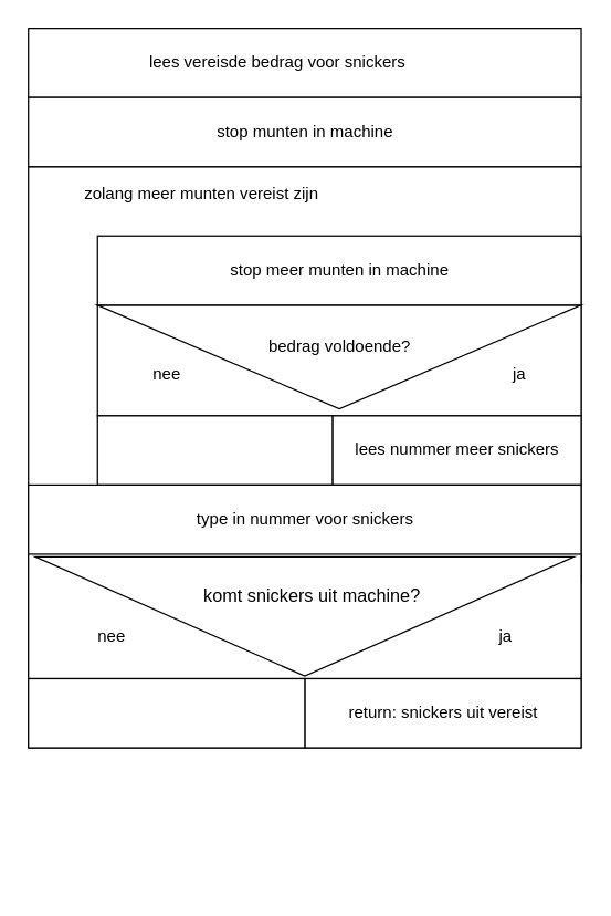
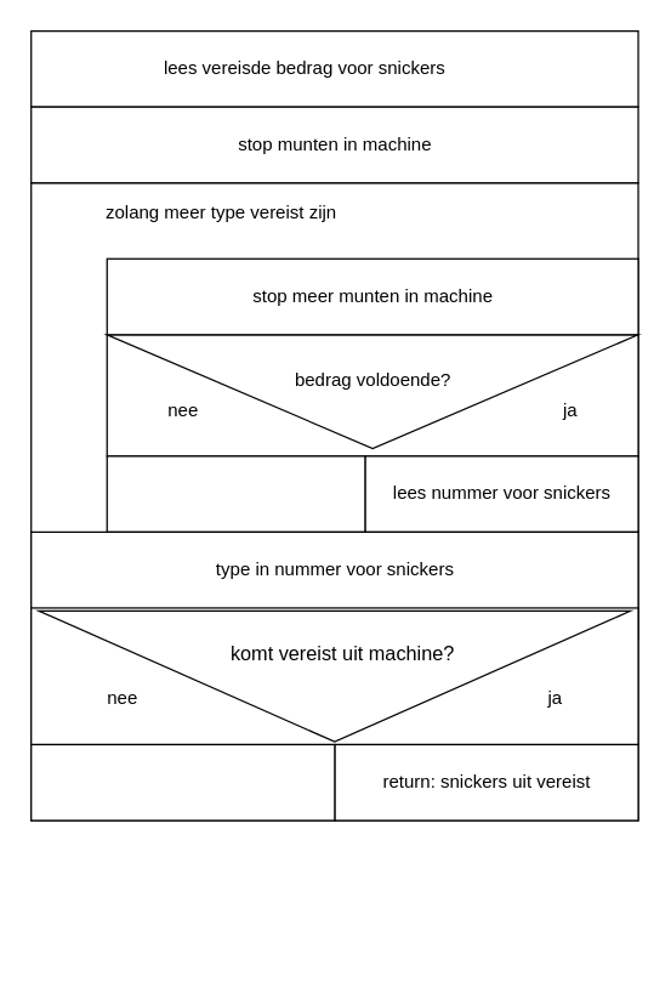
  <mxCell id="0" />
  <mxCell id="1" parent="0" />
  <mxCell id="2" value="" style="whiteSpace=wrap;html=1;" parent="1" vertex="1"><mxGeometry x="20" y="120" width="400" height="420" as="geometry" /></mxCell>
  <mxCell id="3" value="" style="whiteSpace=wrap;html=1;" parent="1" vertex="1"><mxGeometry x="70" y="220" width="350" height="80" as="geometry" /></mxCell>
  <mxCell id="4" value="" style="whiteSpace=wrap;html=1;" parent="1" vertex="1"><mxGeometry x="20" y="20" width="400" height="50" as="geometry" /></mxCell>
  <mxCell id="5" value="" style="whiteSpace=wrap;html=1;" parent="1" vertex="1"><mxGeometry x="20" y="70" width="400" height="50" as="geometry" /></mxCell>
  <mxCell id="6" value="lees vereisde bedrag voor snickers" style="text;html=1;resizable=0;autosize=1;align=center;verticalAlign=middle;points=[];fillColor=none;strokeColor=none;rounded=0;fontSize=12;" parent="1" vertex="1"><mxGeometry x="100" y="35" width="200" height="20" as="geometry" /></mxCell>
  <mxCell id="7" value="stop munten in machine" style="text;html=1;resizable=0;autosize=1;align=center;verticalAlign=middle;points=[];fillColor=none;strokeColor=none;rounded=0;fontSize=12;" parent="1" vertex="1"><mxGeometry x="150" y="85" width="140" height="20" as="geometry" /></mxCell>
- <mxCell id="8" value="zolang meer munten vereist zijn" style="text;html=1;resizable=0;autosize=1;align=center;verticalAlign=middle;points=[];fillColor=none;strokeColor=none;rounded=0;fontSize=12;" parent="1" vertex="1"><mxGeometry x="50" y="130" width="190" height="20" as="geometry" /></mxCell>
+ <mxCell id="8" value="zolang meer type vereist zijn" style="text;html=1;resizable=0;autosize=1;align=center;verticalAlign=middle;points=[];fillColor=none;strokeColor=none;rounded=0;fontSize=12;" parent="1" vertex="1"><mxGeometry x="50" y="130" width="190" height="20" as="geometry" /></mxCell>
  <mxCell id="9" value="" style="triangle;whiteSpace=wrap;html=1;fontSize=14;rotation=90;" parent="1" vertex="1"><mxGeometry x="207.5" y="82.5" width="75" height="350" as="geometry" /></mxCell>
  <mxCell id="10" value="" style="whiteSpace=wrap;html=1;" parent="1" vertex="1"><mxGeometry x="70" y="170" width="350" height="50" as="geometry" /></mxCell>
  <mxCell id="11" value="stop meer munten in machine" style="text;html=1;resizable=0;autosize=1;align=center;verticalAlign=middle;points=[];fillColor=none;strokeColor=none;rounded=0;fontSize=12;" parent="1" vertex="1"><mxGeometry x="160" y="185" width="170" height="20" as="geometry" /></mxCell>
  <mxCell id="12" value="bedrag voldoende?" style="text;html=1;resizable=0;autosize=1;align=center;verticalAlign=middle;points=[];fillColor=none;strokeColor=none;rounded=0;fontSize=12;" parent="1" vertex="1"><mxGeometry x="185" y="240" width="120" height="20" as="geometry" /></mxCell>
  <mxCell id="13" value="ja" style="text;html=1;resizable=0;autosize=1;align=center;verticalAlign=middle;points=[];fillColor=none;strokeColor=none;rounded=0;fontSize=12;" parent="1" vertex="1"><mxGeometry x="360" y="260" width="30" height="20" as="geometry" /></mxCell>
  <mxCell id="14" value="nee" style="text;html=1;resizable=0;autosize=1;align=center;verticalAlign=middle;points=[];fillColor=none;strokeColor=none;rounded=0;fontSize=12;" parent="1" vertex="1"><mxGeometry x="100" y="260" width="40" height="20" as="geometry" /></mxCell>
  <mxCell id="15" value="" style="whiteSpace=wrap;html=1;" parent="1" vertex="1"><mxGeometry x="240" y="300" width="180" height="50" as="geometry" /></mxCell>
  <mxCell id="16" value="" style="whiteSpace=wrap;html=1;" parent="1" vertex="1"><mxGeometry x="70" y="300" width="170" height="50" as="geometry" /></mxCell>
  <mxCell id="17" value="" style="whiteSpace=wrap;html=1;" parent="1" vertex="1"><mxGeometry x="20" y="350" width="400" height="70" as="geometry" /></mxCell>
  <mxCell id="18" value="" style="whiteSpace=wrap;html=1;" parent="1" vertex="1"><mxGeometry x="20" y="400" width="400" height="90" as="geometry" /></mxCell>
- <mxCell id="19" value="lees nummer meer snickers" style="text;html=1;resizable=0;autosize=1;align=center;verticalAlign=middle;points=[];fillColor=none;strokeColor=none;rounded=0;fontSize=12;" parent="1" vertex="1"><mxGeometry x="250" y="315" width="160" height="20" as="geometry" /></mxCell>
+ <mxCell id="19" value="lees nummer voor snickers" style="text;html=1;resizable=0;autosize=1;align=center;verticalAlign=middle;points=[];fillColor=none;strokeColor=none;rounded=0;fontSize=12;" parent="1" vertex="1"><mxGeometry x="250" y="315" width="160" height="20" as="geometry" /></mxCell>
  <mxCell id="20" value="type in nummer voor snickers" style="text;html=1;resizable=0;autosize=1;align=center;verticalAlign=middle;points=[];fillColor=none;strokeColor=none;rounded=0;fontSize=12;" parent="1" vertex="1"><mxGeometry x="135" y="365" width="170" height="20" as="geometry" /></mxCell>
  <mxCell id="21" value="" style="triangle;whiteSpace=wrap;html=1;fontSize=14;rotation=90;" parent="1" vertex="1"><mxGeometry x="176.87" y="250" width="86.25" height="390" as="geometry" /></mxCell>
  <mxCell id="22" value="" style="whiteSpace=wrap;html=1;" parent="1" vertex="1"><mxGeometry x="220" y="490" width="200" height="50" as="geometry" /></mxCell>
  <mxCell id="23" value="" style="whiteSpace=wrap;html=1;" parent="1" vertex="1"><mxGeometry x="20" y="490" width="200" height="50" as="geometry" /></mxCell>
  <mxCell id="24" value="nee" style="text;html=1;resizable=0;autosize=1;align=center;verticalAlign=middle;points=[];fillColor=none;strokeColor=none;rounded=0;fontSize=12;" parent="1" vertex="1"><mxGeometry x="60" y="450" width="40" height="20" as="geometry" /></mxCell>
  <mxCell id="25" value="ja" style="text;html=1;resizable=0;autosize=1;align=center;verticalAlign=middle;points=[];fillColor=none;strokeColor=none;rounded=0;fontSize=12;" parent="1" vertex="1"><mxGeometry x="350" y="450" width="30" height="20" as="geometry" /></mxCell>
- <mxCell id="26" value="komt snickers uit machine?" style="text;html=1;resizable=0;autosize=1;align=center;verticalAlign=middle;points=[];fillColor=none;strokeColor=none;rounded=0;fontSize=13;" parent="1" vertex="1"><mxGeometry x="140" y="420" width="170" height="20" as="geometry" /></mxCell>
+ <mxCell id="26" value="komt vereist uit machine?" style="text;html=1;resizable=0;autosize=1;align=center;verticalAlign=middle;points=[];fillColor=none;strokeColor=none;rounded=0;fontSize=13;" parent="1" vertex="1"><mxGeometry x="140" y="420" width="170" height="20" as="geometry" /></mxCell>
  <mxCell id="27" value="return: snickers uit vereist" style="text;html=1;resizable=0;autosize=1;align=center;verticalAlign=middle;points=[];fillColor=none;strokeColor=none;rounded=0;" vertex="1" parent="1"><mxGeometry x="240" y="505" width="160" height="20" as="geometry" /></mxCell>
